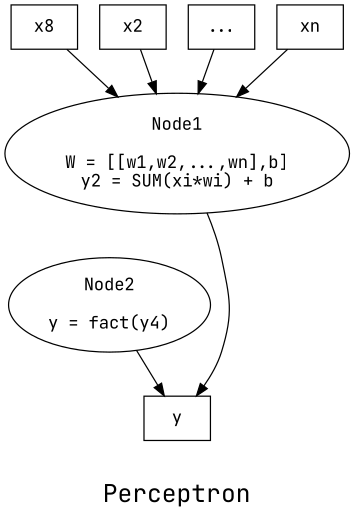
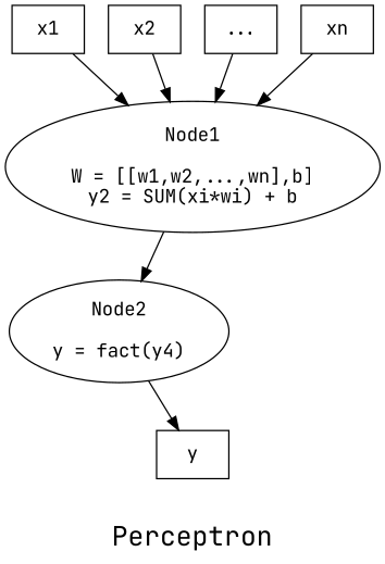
  digraph {
    fontname="JetBrains Mono"
    fontsize=20
    label=Perceptron
    node [fontname="JetBrains Mono" shape=box]
    edge [fontname="JetBrains Mono"]
-   n1 [label=x8]
+   n1 [label=x1]
    n2 [label="Node1\n\nW = [[w1,w2,...,wn],b]\ny2 = SUM(xi*wi) + b" shape=""]
    n3 [label="Node2\n\ny = fact(y4)" shape=""]
    n4 [label=x2]
    n5 [label="..."]
    n6 [label=xn]
    n7 [label=y]
    n1 -> n2
-   n2 -> n7
+   n2 -> n3
    n3 -> n7
    n4 -> n2
    n5 -> n2
    n6 -> n2
  }
